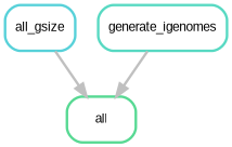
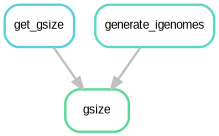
  digraph {
    bgcolor=white
    fontname="Liberation Sans"
    node [fontname="Liberation Sans" fontsize=10 penwidth=2 shape=box style=rounded]
    edge [color=grey fontname="Liberation Sans" penwidth=2]
-   n1 [color="0.51 0.6 0.85" label=all_gsize]
-   n2 [color="0.41 0.6 0.85" label=all]
+   n1 [color="0.51 0.6 0.85" label=get_gsize]
+   n2 [color="0.41 0.6 0.85" label=gsize]
    n3 [color="0.47 0.6 0.85" label=generate_igenomes]
    n1 -> n2
    n3 -> n2
  }
